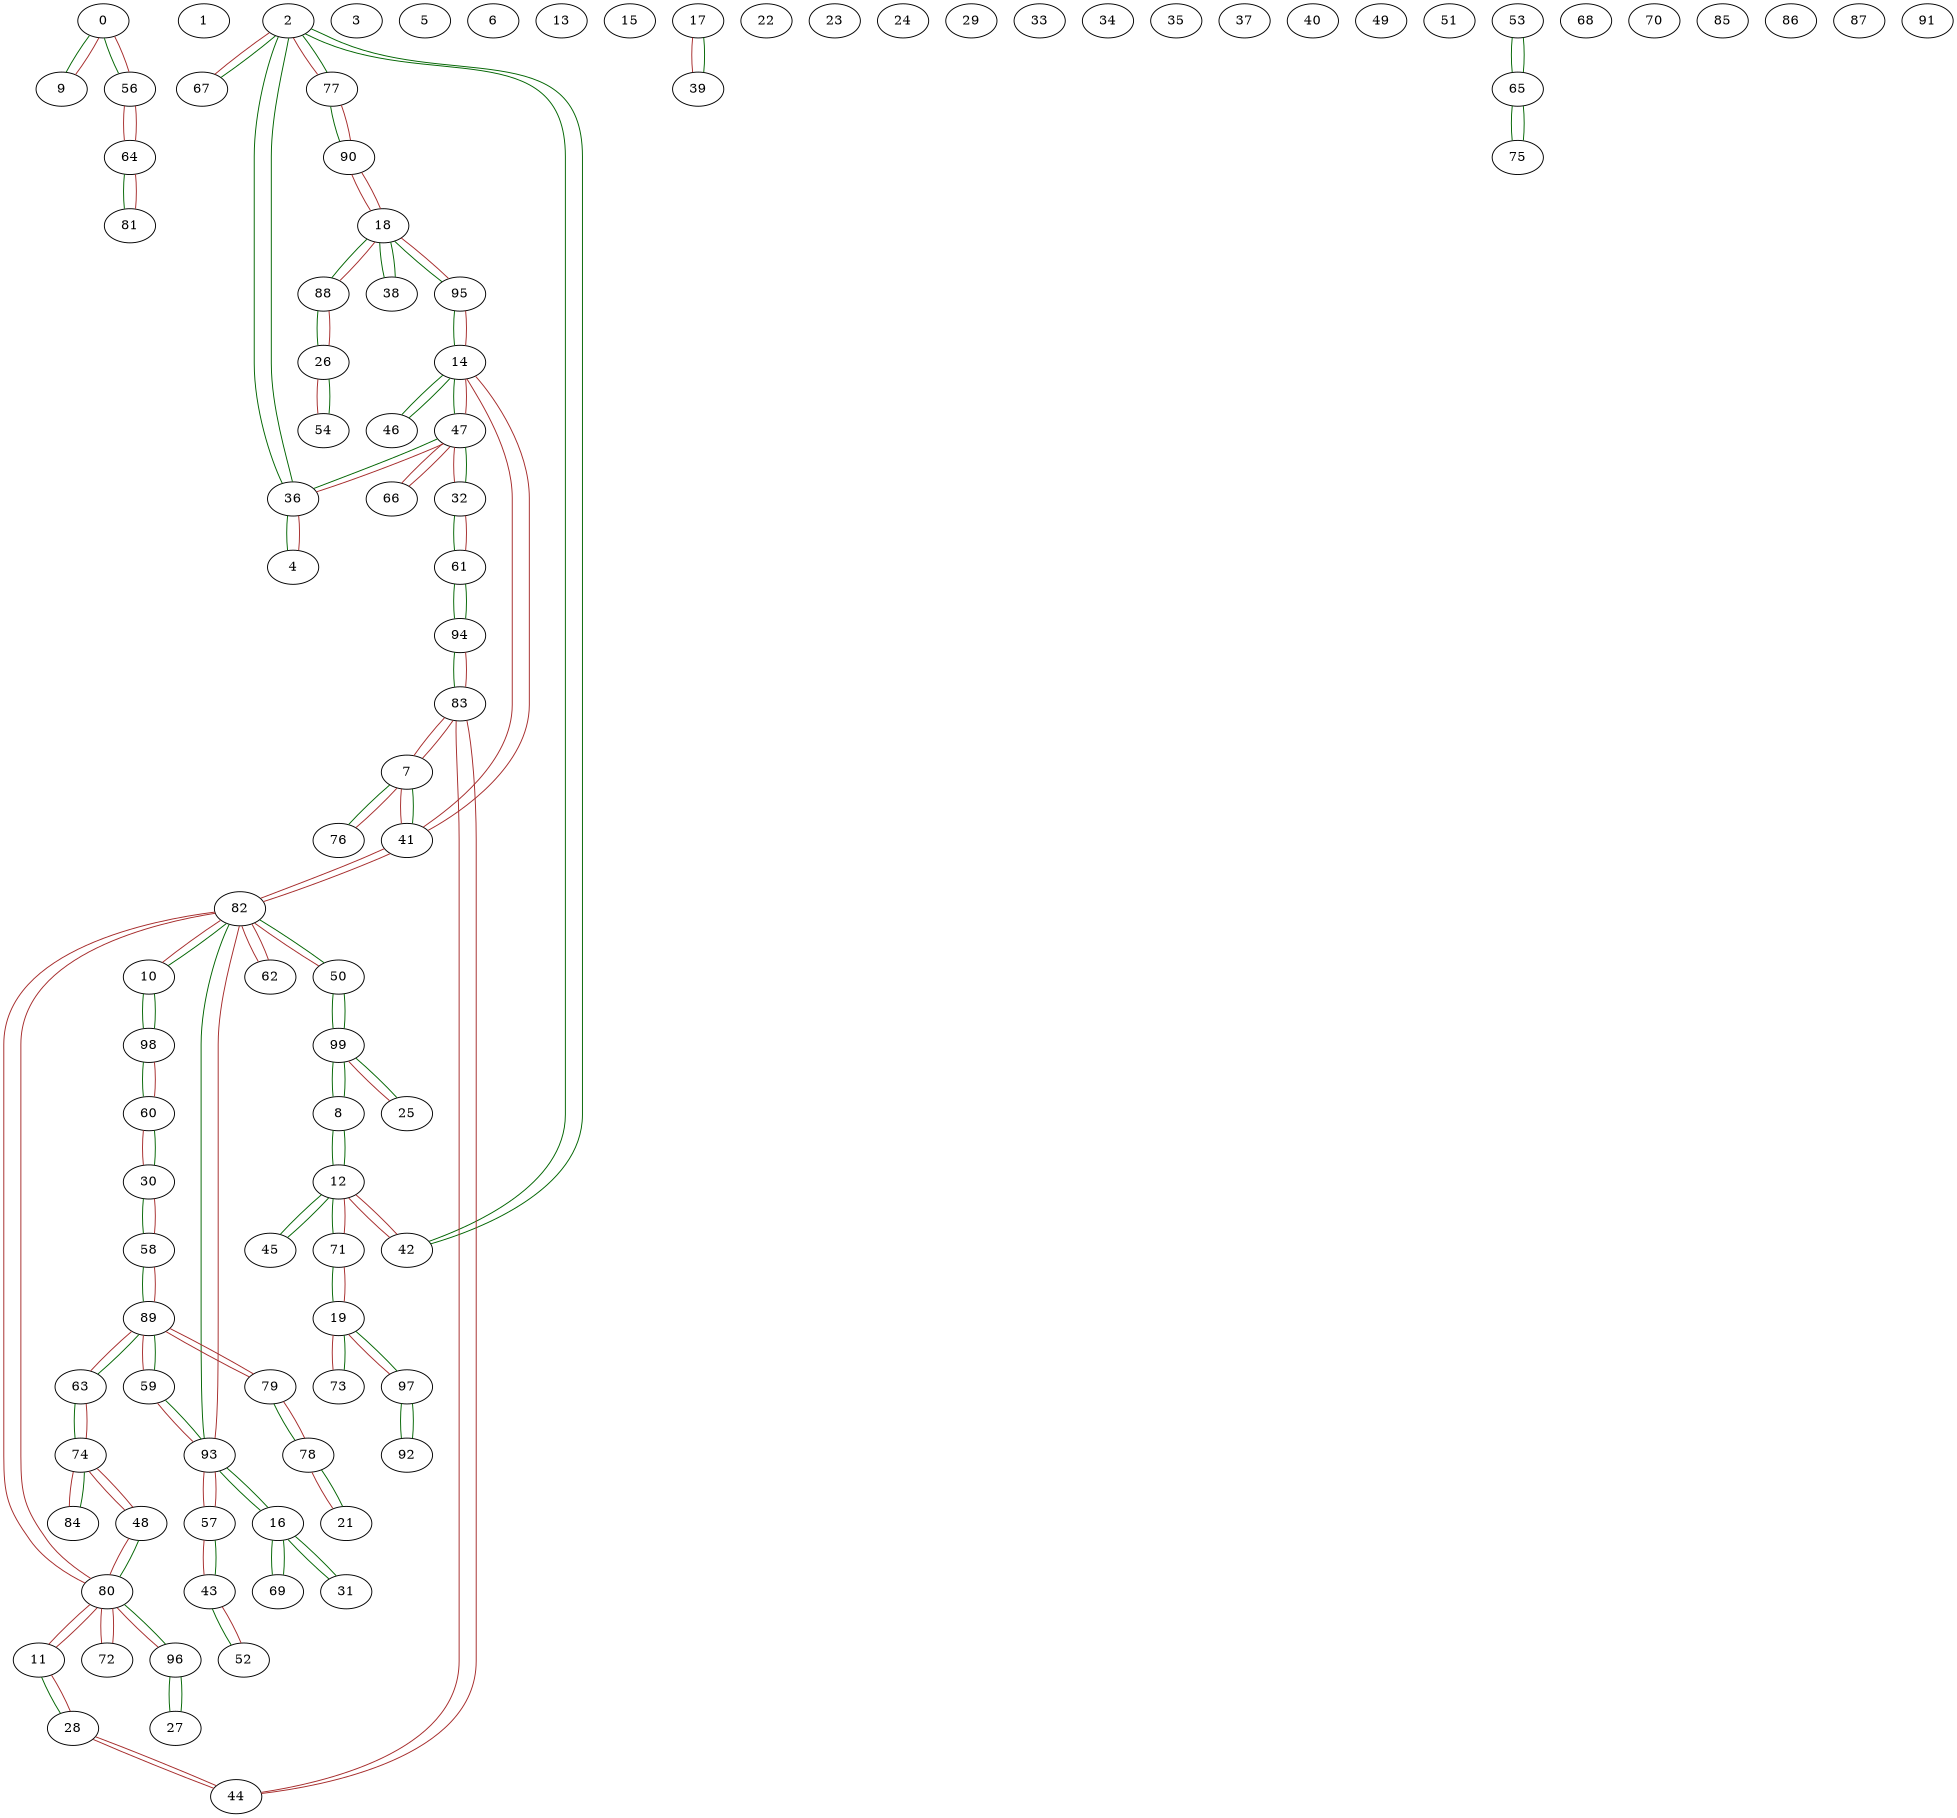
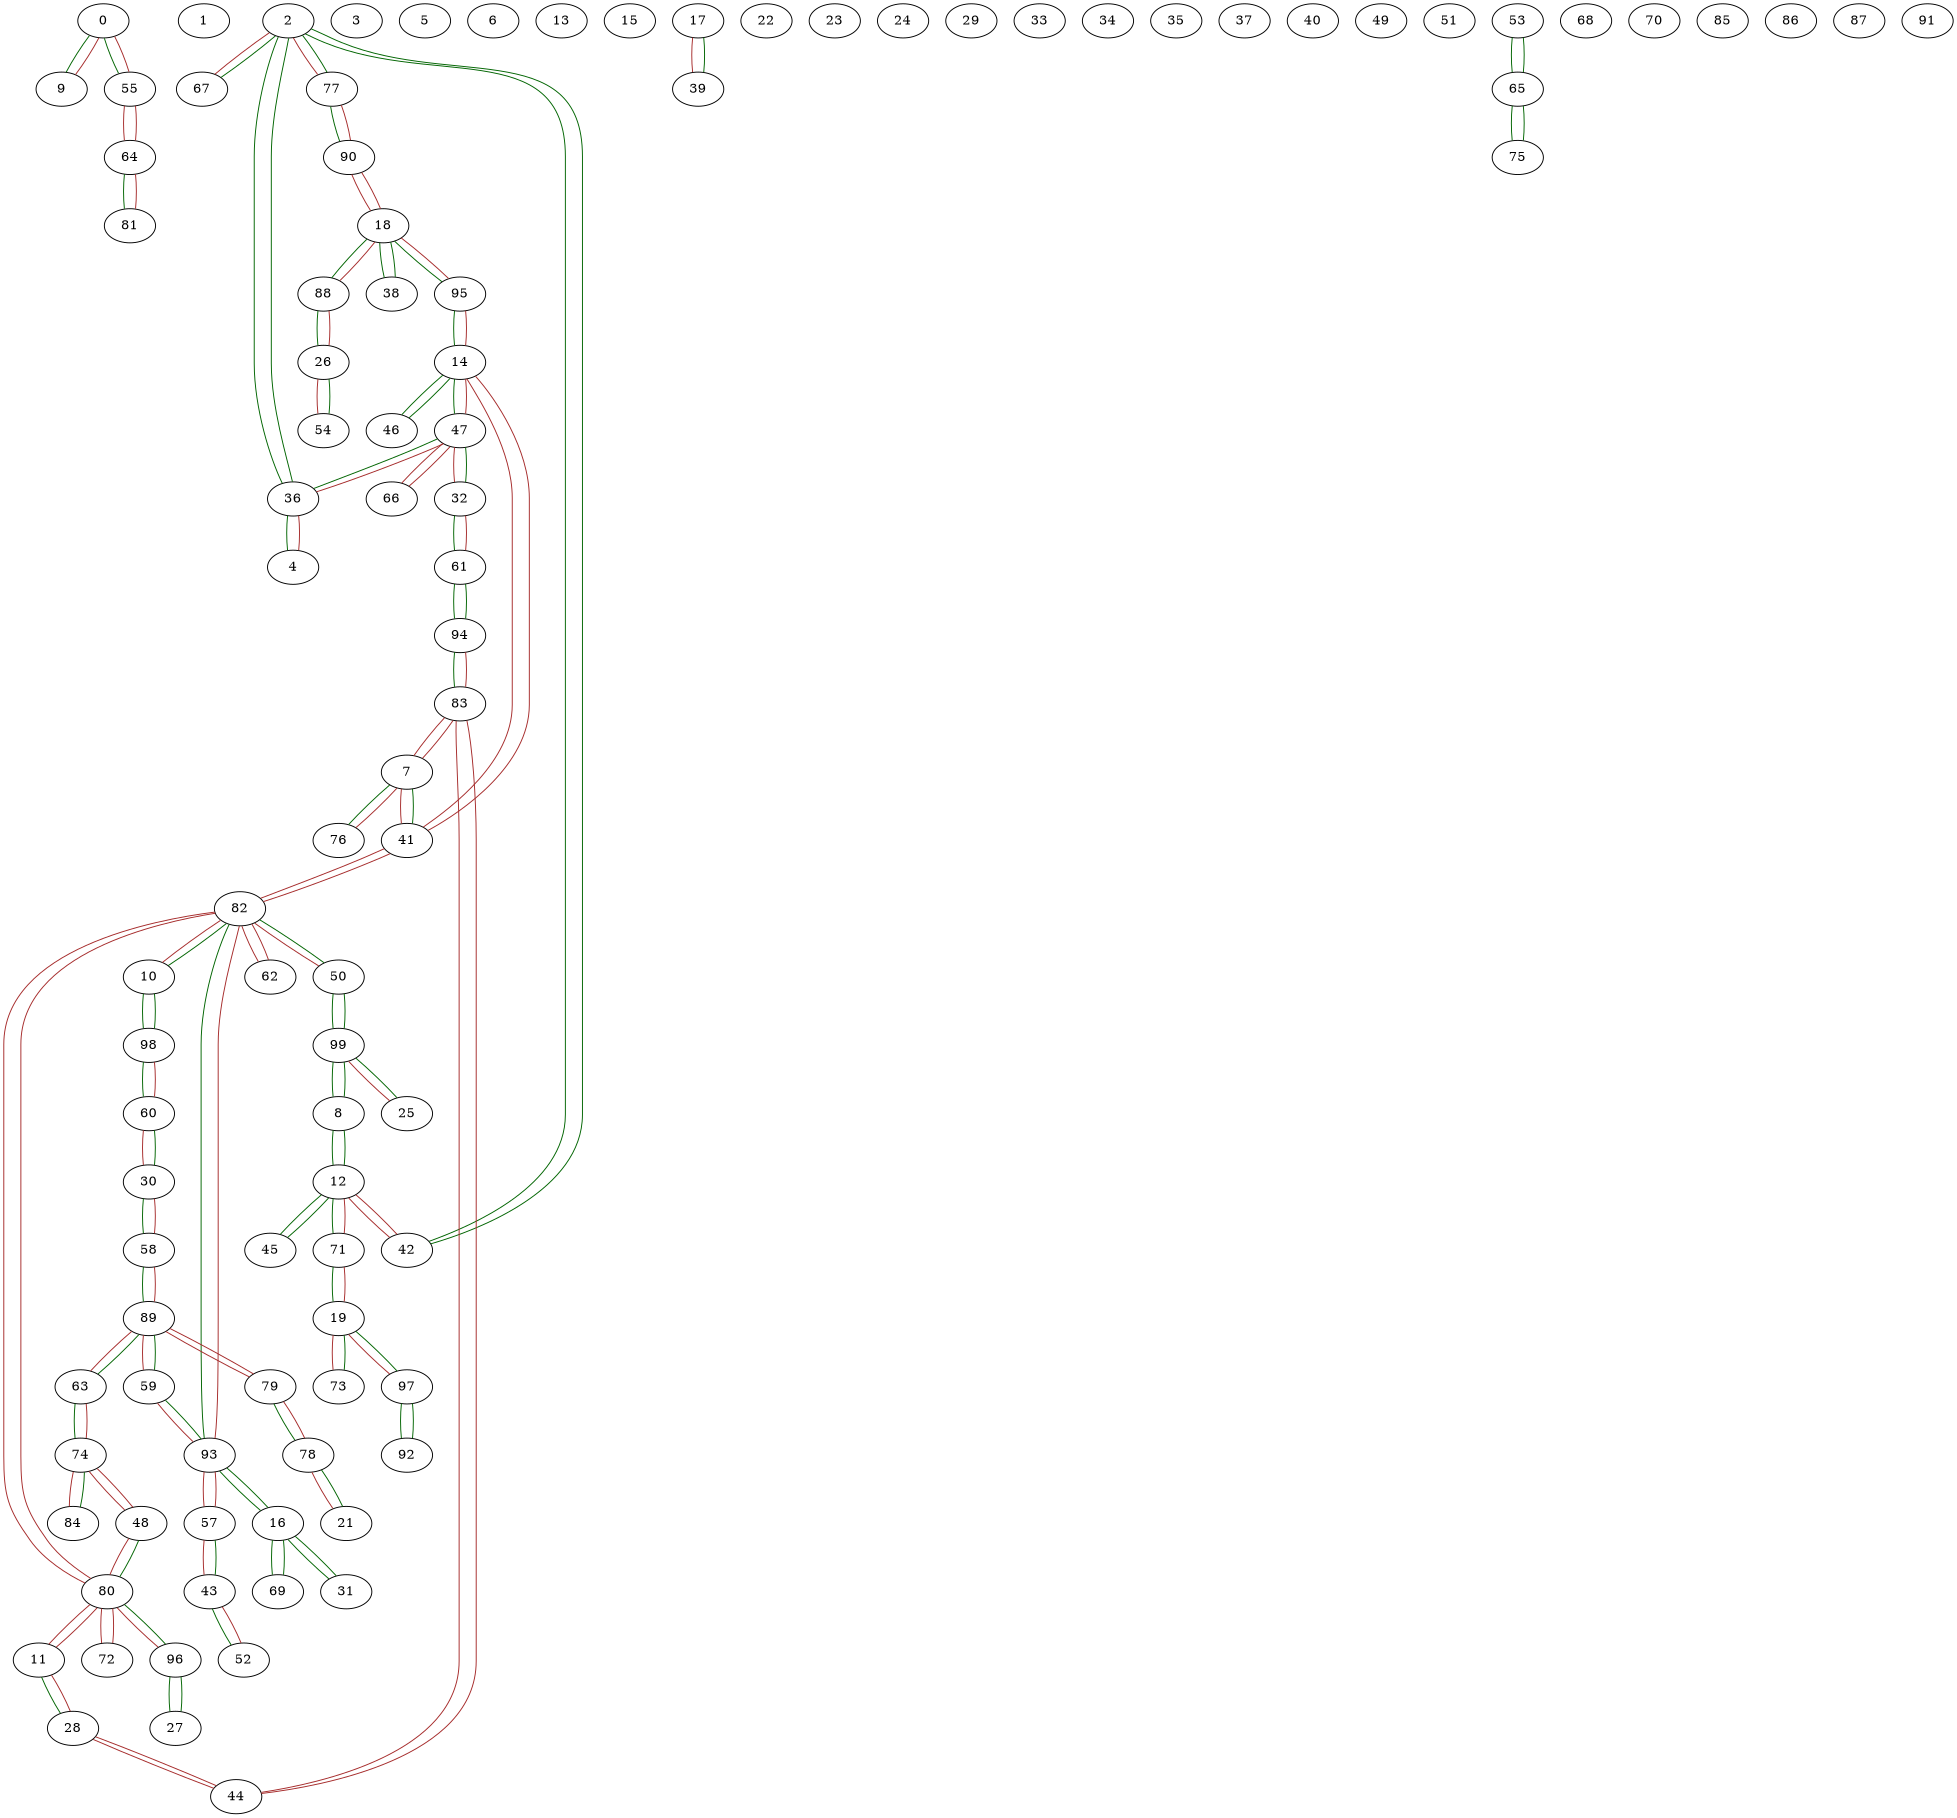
  graph {
    edge [color=darkgreen]
    0
    9
-   55 [label=56]
+   55
    64
    81
    1
    2
    67
    77
    36
    42
    90
    4
    47
    12
    18
    14
    32
    66
    8
    45
    71
    3
    5
    6
    7
    41
    76
    83
    82
    44
    94
    50
    10
    80
    93
    62
    46
    95
    28
    61
    99
    25
    19
    98
    60
    30
    11
    96
    48
    72
    16
    57
    59
    27
    74
    73
    97
    13
    88
    38
    15
    69
    31
    43
    89
    17
    39
    26
    54
    92
    21
    78
    79
    22
    23
    24
    29
    58
    63
    33
    34
    35
    37
    40
    52
    84
    49
    51
    53
    65
    75
    68
    70
    85
    86
    87
    91
    0 -- 9
    0 -- 55
    9 -- 0 [color=brown]
    55 -- 0 [color=brown]
    55 -- 64 [color=brown]
    64 -- 55 [color=brown]
    64 -- 81
    81 -- 64 [color=brown]
    2 -- 67 [color=brown]
    2 -- 77 [color=brown]
    2 -- 36
    2 -- 42
    67 -- 2
    77 -- 2
    77 -- 90
    36 -- 2
    36 -- 4
    36 -- 47 [color=brown]
    42 -- 2
    42 -- 12 [color=brown]
    90 -- 77 [color=brown]
    90 -- 18 [color=brown]
    4 -- 36 [color=brown]
    47 -- 36
    47 -- 14 [color=brown]
    47 -- 32 [color=brown]
    47 -- 66 [color=brown]
    12 -- 42 [color=brown]
    12 -- 8
    12 -- 45
    12 -- 71
    18 -- 90 [color=brown]
    18 -- 95
    18 -- 88
    18 -- 38
    14 -- 47
    14 -- 41 [color=brown]
    14 -- 46
    14 -- 95 [color=brown]
    32 -- 47
    32 -- 61
    66 -- 47 [color=brown]
    8 -- 12
    8 -- 99
    45 -- 12
    71 -- 12 [color=brown]
    71 -- 19
    7 -- 41 [color=brown]
    7 -- 76
    7 -- 83 [color=brown]
    41 -- 14 [color=brown]
    41 -- 7
    41 -- 82 [color=brown]
    76 -- 7 [color=brown]
    83 -- 7 [color=brown]
    83 -- 44 [color=brown]
    83 -- 94 [color=brown]
    82 -- 41 [color=brown]
    82 -- 50 [color=brown]
    82 -- 10 [color=brown]
    82 -- 80 [color=brown]
    82 -- 93
    82 -- 62 [color=brown]
    44 -- 83 [color=brown]
    44 -- 28 [color=brown]
    94 -- 83
    94 -- 61
    50 -- 82
    50 -- 99
    10 -- 82
    10 -- 98
    80 -- 82 [color=brown]
    80 -- 11 [color=brown]
    80 -- 96 [color=brown]
    80 -- 48
    80 -- 72 [color=brown]
    93 -- 82 [color=brown]
    93 -- 16
    93 -- 57 [color=brown]
    93 -- 59
    62 -- 82 [color=brown]
    46 -- 14
    95 -- 18 [color=brown]
    95 -- 14
    28 -- 44 [color=brown]
    28 -- 11 [color=brown]
    61 -- 32 [color=brown]
    61 -- 94
    99 -- 8
    99 -- 50
    99 -- 25 [color=brown]
    25 -- 99
    19 -- 71 [color=brown]
    19 -- 73 [color=brown]
    19 -- 97 [color=brown]
    98 -- 10
    98 -- 60
    60 -- 98 [color=brown]
    60 -- 30 [color=brown]
    30 -- 60
    30 -- 58
    11 -- 80 [color=brown]
    11 -- 28
    96 -- 80
    96 -- 27
    48 -- 80 [color=brown]
    48 -- 74 [color=brown]
    72 -- 80 [color=brown]
    16 -- 93
    16 -- 69
    16 -- 31
    57 -- 93 [color=brown]
    57 -- 43 [color=brown]
    59 -- 93 [color=brown]
    59 -- 89
    27 -- 96
    74 -- 48 [color=brown]
    74 -- 63 [color=brown]
    74 -- 84 [color=brown]
    73 -- 19
    97 -- 19
    97 -- 92
    88 -- 18 [color=brown]
    88 -- 26
    38 -- 18
    69 -- 16
    31 -- 16
    43 -- 57
    43 -- 52
    89 -- 59 [color=brown]
    89 -- 79 [color=brown]
    89 -- 58 [color=brown]
    89 -- 63 [color=brown]
    17 -- 39 [color=brown]
    39 -- 17
    26 -- 88 [color=brown]
    26 -- 54 [color=brown]
    54 -- 26
    92 -- 97
    21 -- 78
    78 -- 21 [color=brown]
    78 -- 79 [color=brown]
    79 -- 89 [color=brown]
    79 -- 78
    58 -- 30 [color=brown]
    58 -- 89
    63 -- 74
    63 -- 89
    52 -- 43 [color=brown]
    84 -- 74
    53 -- 65
    65 -- 53
    65 -- 75
    75 -- 65
  }
